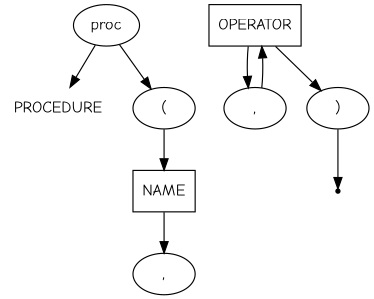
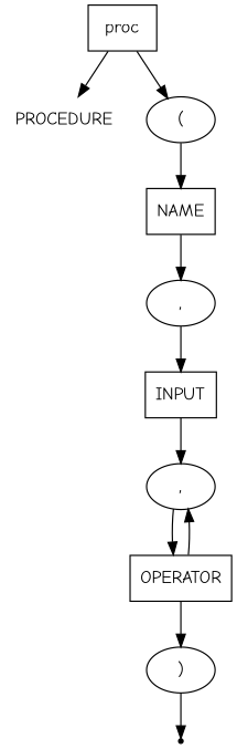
  digraph {
    fontname="Comic Neue"
    node [fontname="Comic Neue" shape=oval]
    edge [fontname="Comic Neue"]
    n1 [label=PROCEDURE shape=plaintext]
-   n2 [label=proc]
+   n2 [label=proc shape=box]
    n3 [label="("]
    n4 [label=NAME shape=box]
    n5 [label=","]
    n6 [label=")"]
    end [shape=point]
+   n8 [label=INPUT shape=box]
    n9 [label=","]
    n10 [label=OPERATOR shape=box]
    n2 -> n1
    n2 -> n3
    n3 -> n4
    n4 -> n5
+   n5 -> n8
    n6 -> end
+   n8 -> n9
    n9 -> n10
    n10 -> n6
    n10 -> n9
  }
